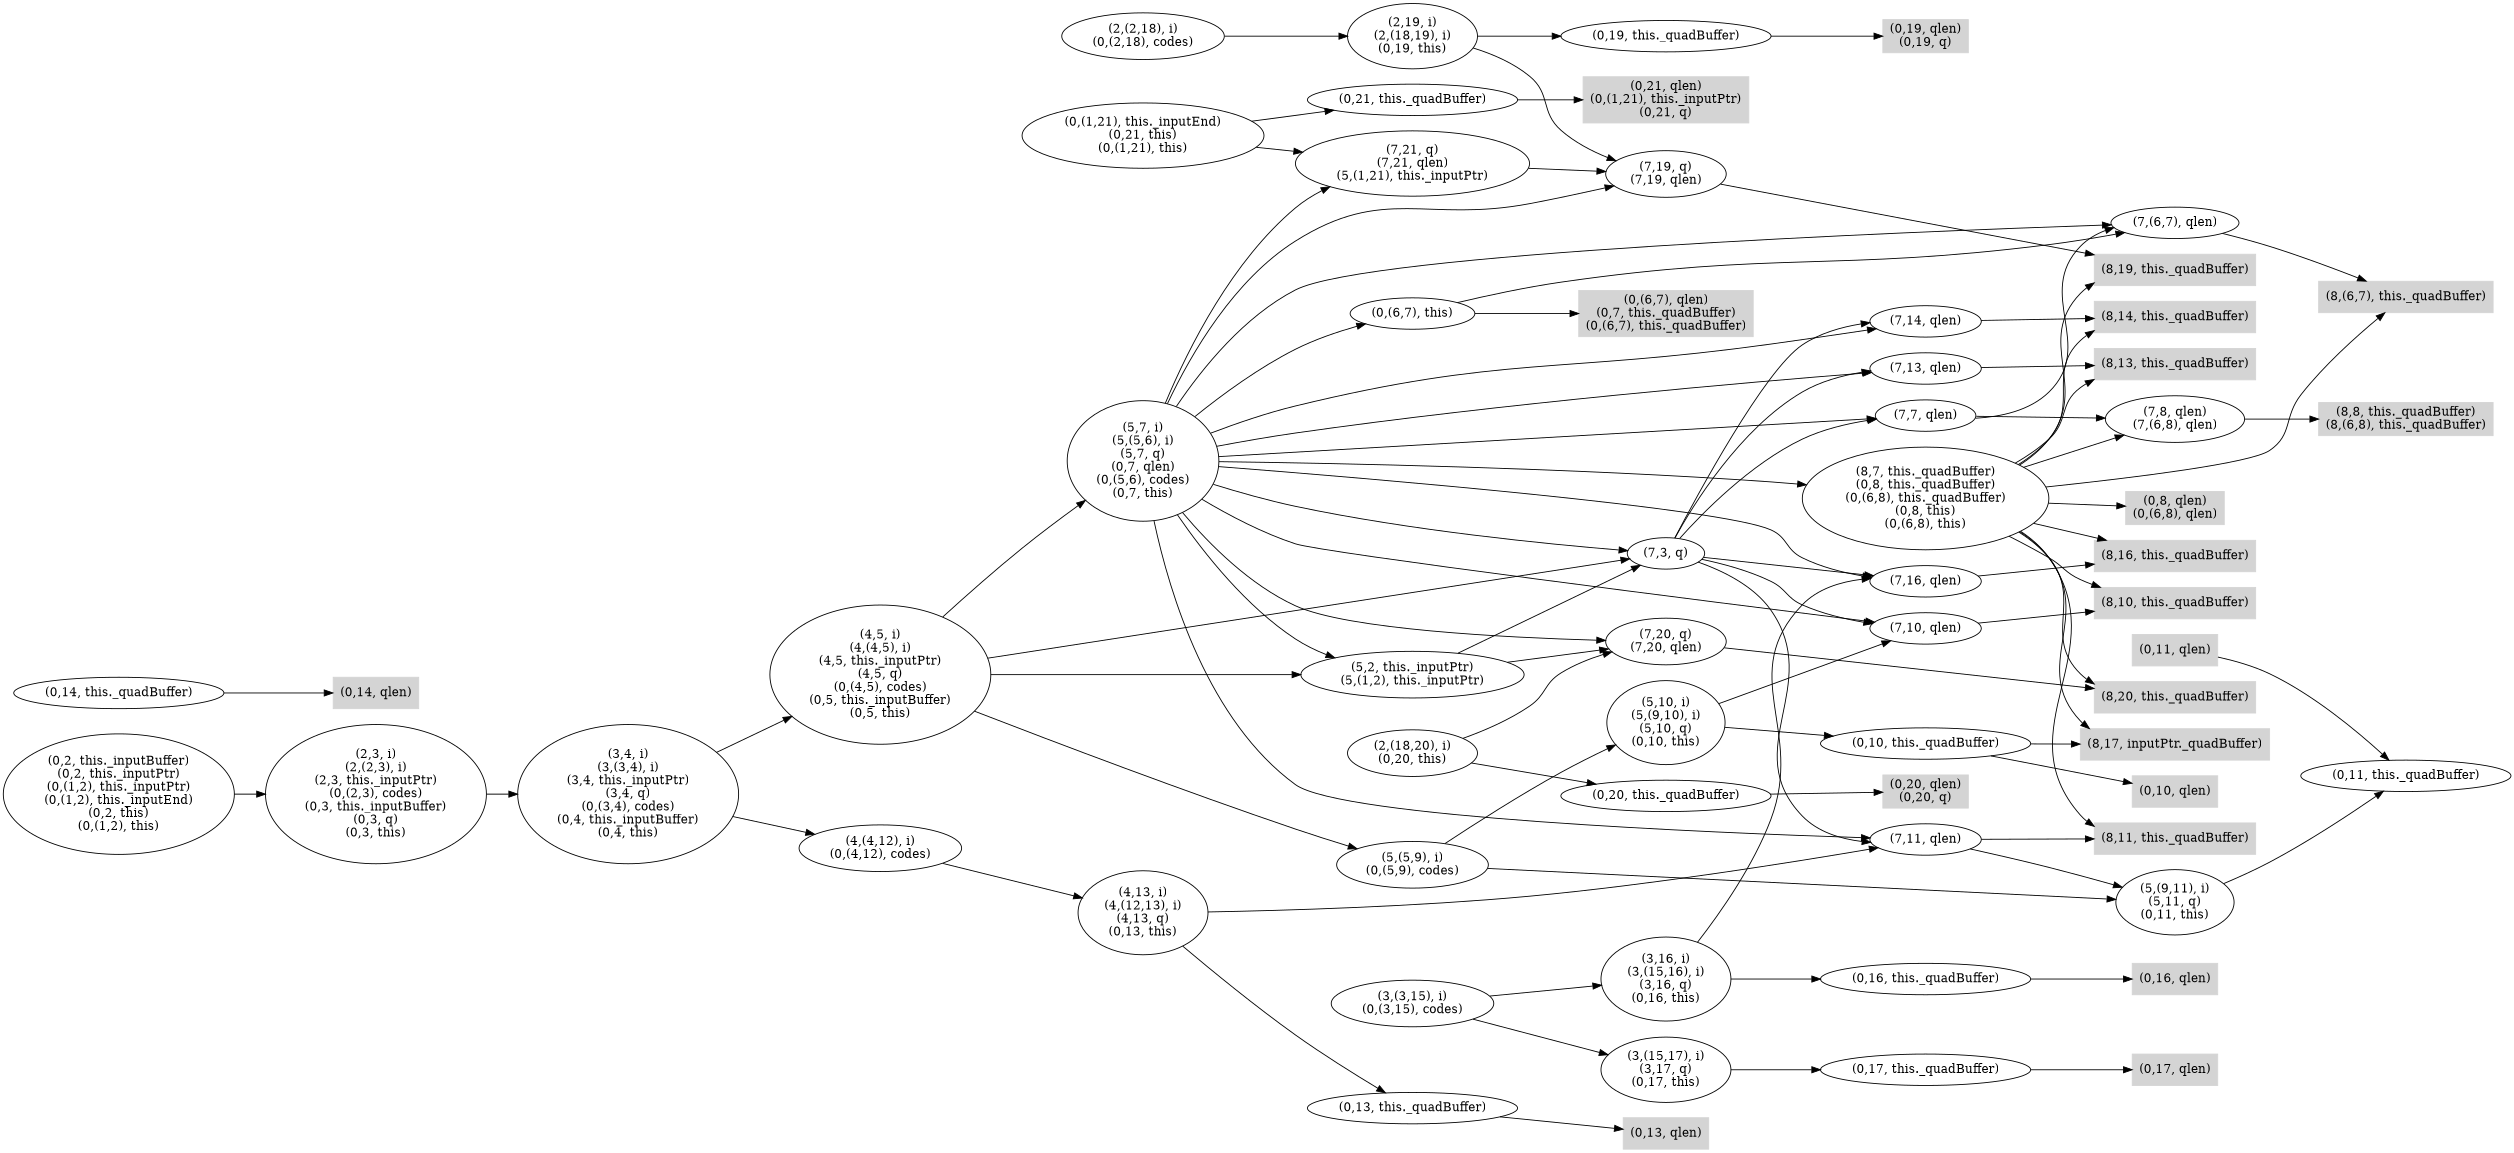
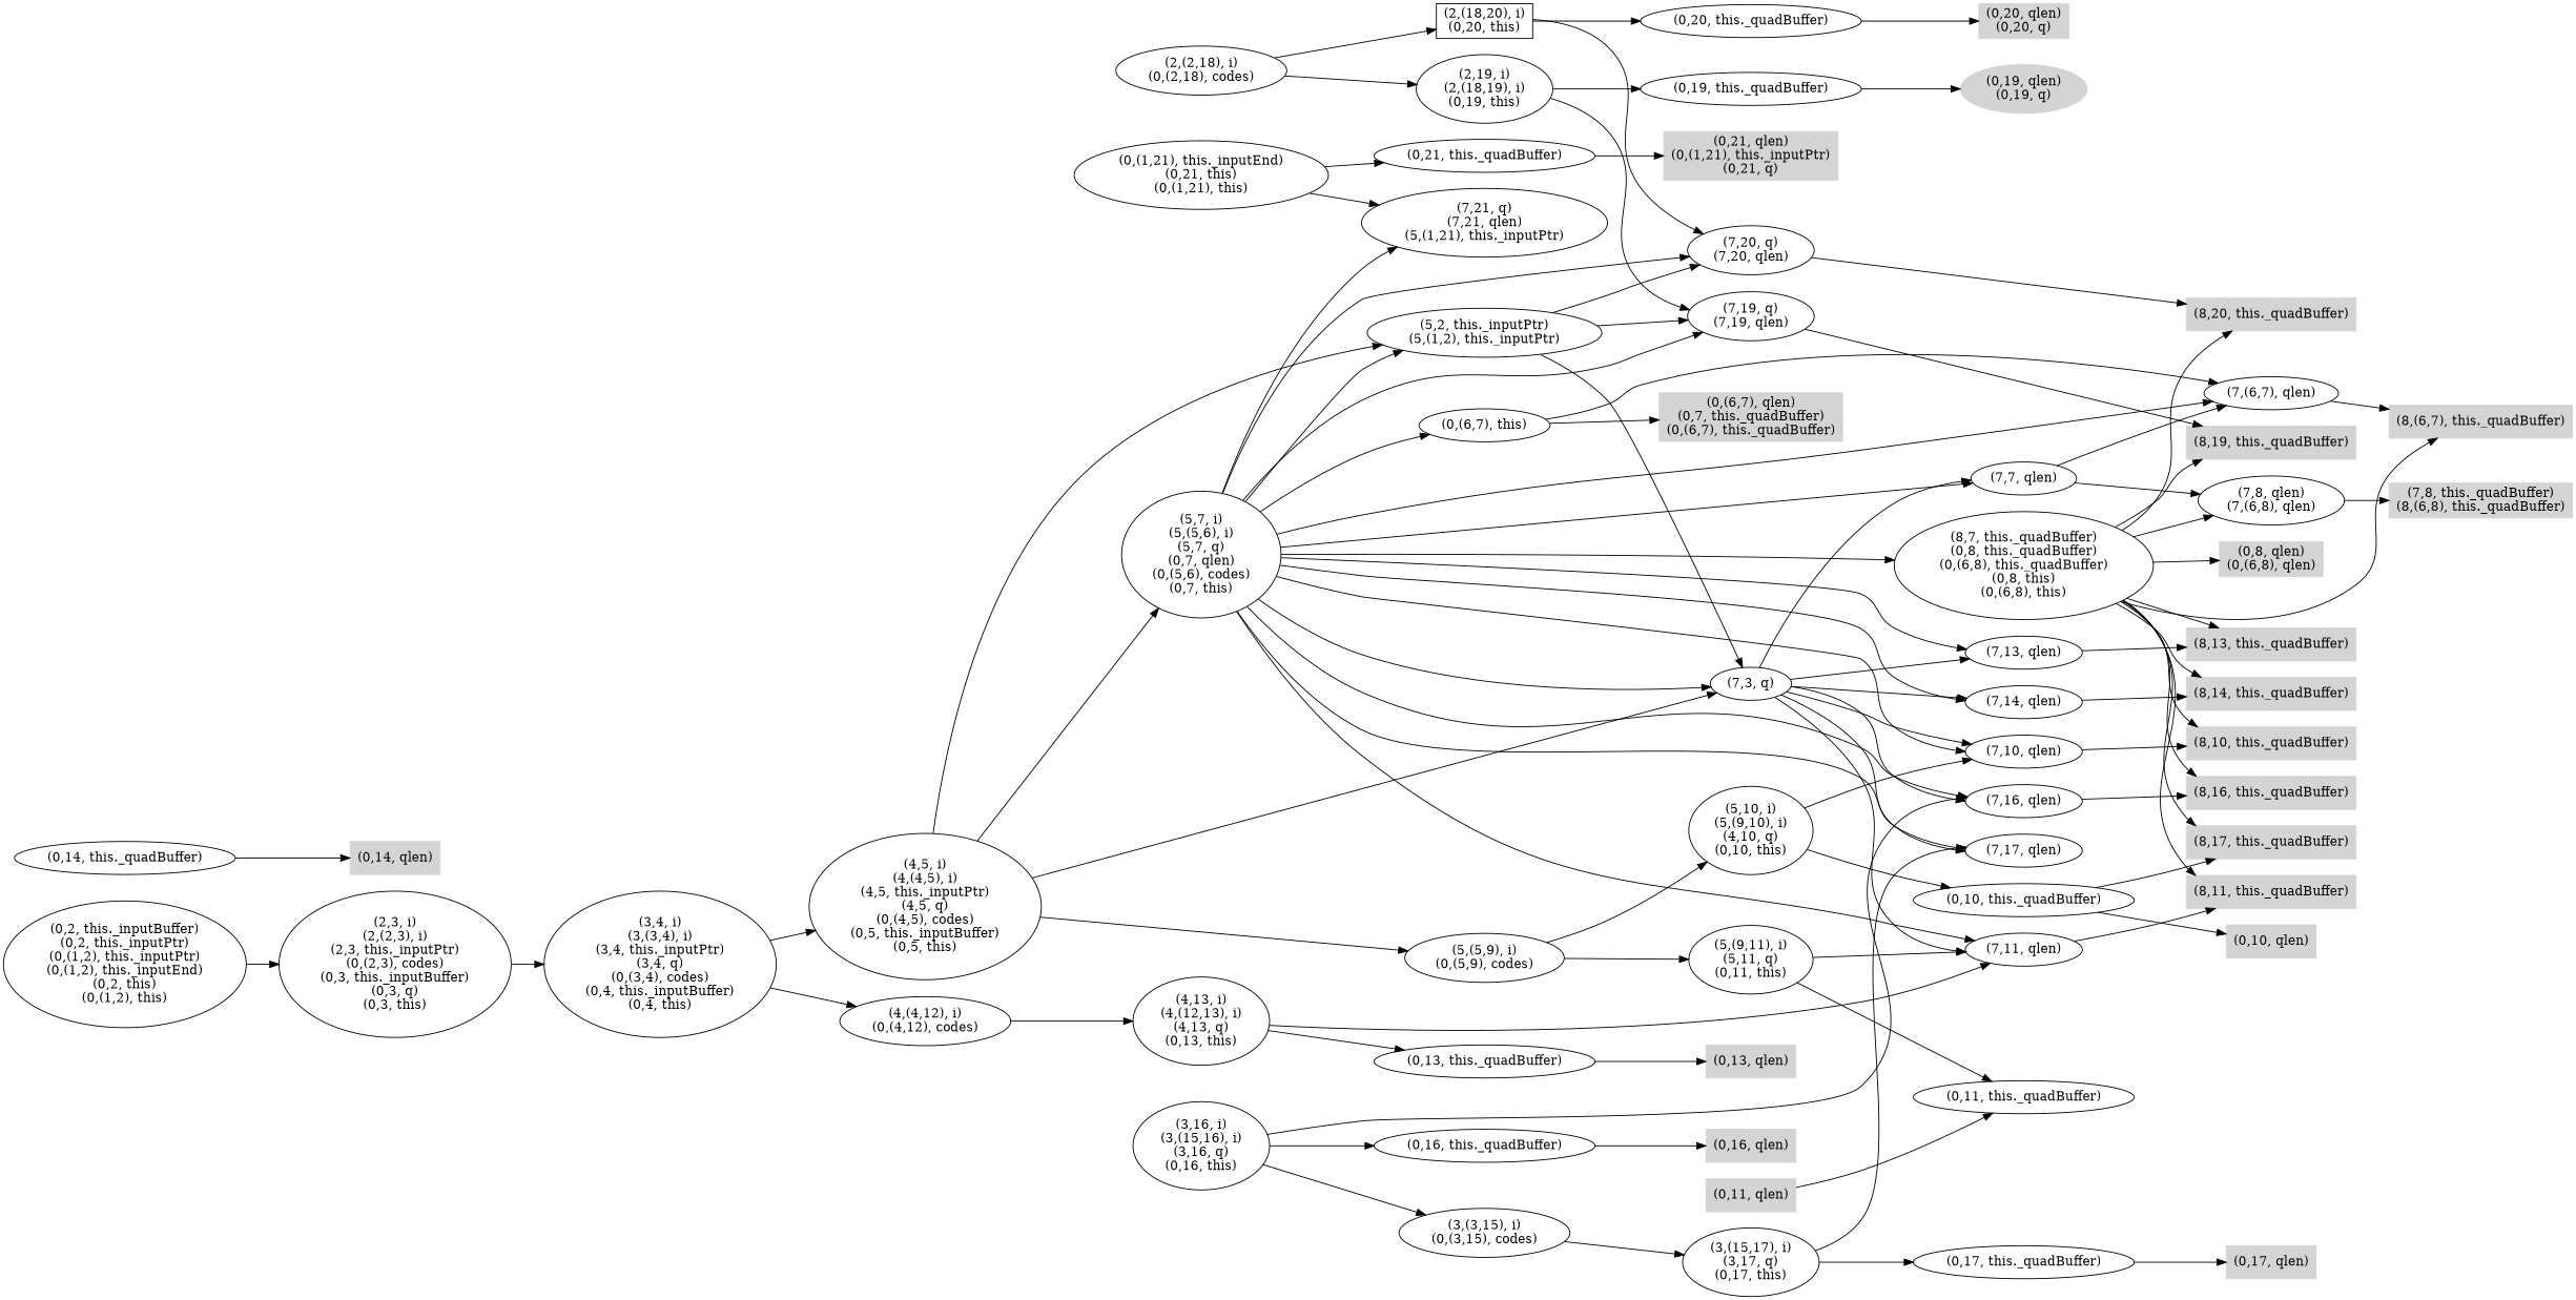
  digraph {
    rankdir=LR
    n1 [color=".0 .0 .83" label="(0,21, qlen)\n(0,(1,21), this._inputPtr)\n(0,21, q)" shape=box style=filled]
    n2 [label="(0,21, this._quadBuffer)"]
    n3 [label="(7,21, q)\n(7,21, qlen)\n(5,(1,21), this._inputPtr)"]
    n4 [label="(0,(1,21), this._inputEnd)\n(0,21, this)\n(0,(1,21), this)"]
    n5 [color=".0 .0 .83" label="(0,8, qlen)\n(0,(6,8), qlen)" shape=box style=filled]
-   n6 [color=".0 .0 .83" label="(8,8, this._quadBuffer)\n(8,(6,8), this._quadBuffer)" shape=box style=filled]
+   n6 [color=".0 .0 .83" label="(7,8, this._quadBuffer)\n(8,(6,8), this._quadBuffer)" shape=box style=filled]
    n7 [color=".0 .0 .83" label="(8,(6,7), this._quadBuffer)" shape=box style=filled]
    n8 [color=".0 .0 .83" label="(8,10, this._quadBuffer)" shape=box style=filled]
    n9 [color=".0 .0 .83" label="(8,11, this._quadBuffer)" shape=box style=filled]
    n10 [color=".0 .0 .83" label="(8,13, this._quadBuffer)" shape=box style=filled]
    n11 [color=".0 .0 .83" label="(8,14, this._quadBuffer)" shape=box style=filled]
    n12 [color=".0 .0 .83" label="(8,16, this._quadBuffer)" shape=box style=filled]
-   n13 [color=".0 .0 .83" label="(8,17, inputPtr._quadBuffer)" shape=box style=filled]
+   n13 [color=".0 .0 .83" label="(8,17, this._quadBuffer)" shape=box style=filled]
    n14 [color=".0 .0 .83" label="(8,19, this._quadBuffer)" shape=box style=filled]
    n15 [color=".0 .0 .83" label="(8,20, this._quadBuffer)" shape=box style=filled]
    n16 [label="(7,8, qlen)\n(7,(6,8), qlen)"]
    n17 [label="(8,7, this._quadBuffer)\n(0,8, this._quadBuffer)\n(0,(6,8), this._quadBuffer)\n(0,8, this)\n(0,(6,8), this)"]
    n18 [color=".0 .0 .83" label="(0,(6,7), qlen)\n(0,7, this._quadBuffer)\n(0,(6,7), this._quadBuffer)" shape=box style=filled]
    n19 [label="(7,(6,7), qlen)"]
    n20 [label="(0,(6,7), this)"]
    n21 [label="(7,7, qlen)"]
    n22 [label="(7,10, qlen)"]
    n23 [label="(7,11, qlen)"]
    n24 [label="(7,13, qlen)"]
    n25 [label="(7,14, qlen)"]
    n26 [label="(7,16, qlen)"]
+   n27 [label="(7,17, qlen)"]
    n28 [label="(7,19, q)\n(7,19, qlen)"]
    n29 [label="(7,20, q)\n(7,20, qlen)"]
    n30 [label="(7,3, q)"]
    n31 [label="(5,2, this._inputPtr)\n(5,(1,2), this._inputPtr)"]
    n32 [label="(5,7, i)\n(5,(5,6), i)\n(5,7, q)\n(0,7, qlen)\n(0,(5,6), codes)\n(0,7, this)"]
    n33 [color=".0 .0 .83" label="(0,10, qlen)" shape=box style=filled]
    n34 [label="(0,10, this._quadBuffer)"]
-   n35 [label="(5,10, i)\n(5,(9,10), i)\n(5,10, q)\n(0,10, this)"]
+   n35 [label="(5,10, i)\n(5,(9,10), i)\n(4,10, q)\n(0,10, this)"]
    n36 [color=".0 .0 .83" label="(0,11, qlen)" shape=box style=filled]
    n37 [label="(0,11, this._quadBuffer)"]
    n38 [label="(5,(9,11), i)\n(5,11, q)\n(0,11, this)"]
    n39 [label="(5,(5,9), i)\n(0,(5,9), codes)"]
    n40 [label="(4,5, i)\n(4,(4,5), i)\n(4,5, this._inputPtr)\n(4,5, q)\n(0,(4,5), codes)\n(0,5, this._inputBuffer)\n(0,5, this)"]
    n41 [color=".0 .0 .83" label="(0,13, qlen)" shape=box style=filled]
    n42 [label="(0,13, this._quadBuffer)"]
    n43 [label="(4,13, i)\n(4,(12,13), i)\n(4,13, q)\n(0,13, this)"]
    n44 [color=".0 .0 .83" label="(0,14, qlen)" shape=box style=filled]
    n45 [label="(0,14, this._quadBuffer)"]
    n46 [label="(4,(4,12), i)\n(0,(4,12), codes)"]
    n47 [label="(3,4, i)\n(3,(3,4), i)\n(3,4, this._inputPtr)\n(3,4, q)\n(0,(3,4), codes)\n(0,4, this._inputBuffer)\n(0,4, this)"]
    n48 [color=".0 .0 .83" label="(0,16, qlen)" shape=box style=filled]
    n49 [label="(0,16, this._quadBuffer)"]
    n50 [label="(3,16, i)\n(3,(15,16), i)\n(3,16, q)\n(0,16, this)"]
    n51 [color=".0 .0 .83" label="(0,17, qlen)" shape=box style=filled]
    n52 [label="(0,17, this._quadBuffer)"]
    n53 [label="(3,(15,17), i)\n(3,17, q)\n(0,17, this)"]
    n54 [label="(3,(3,15), i)\n(0,(3,15), codes)"]
    n55 [label="(2,3, i)\n(2,(2,3), i)\n(2,3, this._inputPtr)\n(0,(2,3), codes)\n(0,3, this._inputBuffer)\n(0,3, q)\n(0,3, this)"]
-   n56 [color=".0 .0 .83" label="(0,19, qlen)\n(0,19, q)" shape=box style=filled]
+   n56 [color=".0 .0 .83" label="(0,19, qlen)\n(0,19, q)" shape=ellipse style=filled]
    n57 [label="(0,19, this._quadBuffer)"]
    n58 [label="(2,19, i)\n(2,(18,19), i)\n(0,19, this)"]
    n59 [color=".0 .0 .83" label="(0,20, qlen)\n(0,20, q)" shape=box style=filled]
    n60 [label="(0,20, this._quadBuffer)"]
-   n61 [label="(2,(18,20), i)\n(0,20, this)"]
+   n61 [label="(2,(18,20), i)\n(0,20, this)" shape=box]
    n62 [label="(2,(2,18), i)\n(0,(2,18), codes)"]
    n63 [label="(0,2, this._inputBuffer)\n(0,2, this._inputPtr)\n(0,(1,2), this._inputPtr)\n(0,(1,2), this._inputEnd)\n(0,2, this)\n(0,(1,2), this)"]
    n2 -> n1
    n4 -> n2
    n4 -> n3
    n16 -> n6
    n17 -> n5
    n17 -> n7
    n17 -> n8
    n17 -> n9
    n17 -> n10
    n17 -> n11
    n17 -> n12
    n17 -> n13
    n17 -> n14
    n17 -> n15
    n17 -> n16
    n19 -> n7
    n20 -> n18
    n20 -> n19
    n21 -> n16
    n21 -> n19
    n22 -> n8
    n23 -> n9
    n24 -> n10
    n25 -> n11
    n26 -> n12
    n28 -> n14
    n29 -> n15
    n30 -> n21
    n30 -> n22
    n30 -> n23
    n30 -> n24
    n30 -> n25
    n30 -> n26
-   n3 -> n28
+   n30 -> n27
+   n31 -> n28
    n31 -> n29
    n31 -> n30
    n32 -> n3
    n32 -> n17
    n32 -> n19
    n32 -> n20
    n32 -> n21
    n32 -> n22
    n32 -> n23
    n32 -> n24
    n32 -> n25
    n32 -> n26
+   n32 -> n27
    n32 -> n28
    n32 -> n29
    n32 -> n30
    n32 -> n31
    n34 -> n13
    n34 -> n33
    n35 -> n22
    n35 -> n34
    n36 -> n37
-   n23 -> n38
+   n38 -> n23
    n38 -> n37
    n39 -> n35
    n39 -> n38
    n40 -> n30
    n40 -> n31
    n40 -> n32
    n40 -> n39
    n42 -> n41
    n43 -> n23
    n43 -> n42
    n45 -> n44
    n46 -> n43
    n47 -> n40
    n47 -> n46
    n49 -> n48
    n50 -> n26
    n50 -> n49
    n52 -> n51
+   n53 -> n27
    n53 -> n52
-   n54 -> n50
+   n50 -> n54
    n54 -> n53
    n55 -> n47
    n57 -> n56
    n58 -> n28
    n58 -> n57
    n60 -> n59
    n61 -> n29
    n61 -> n60
    n62 -> n58
+   n62 -> n61
    n63 -> n55
  }
